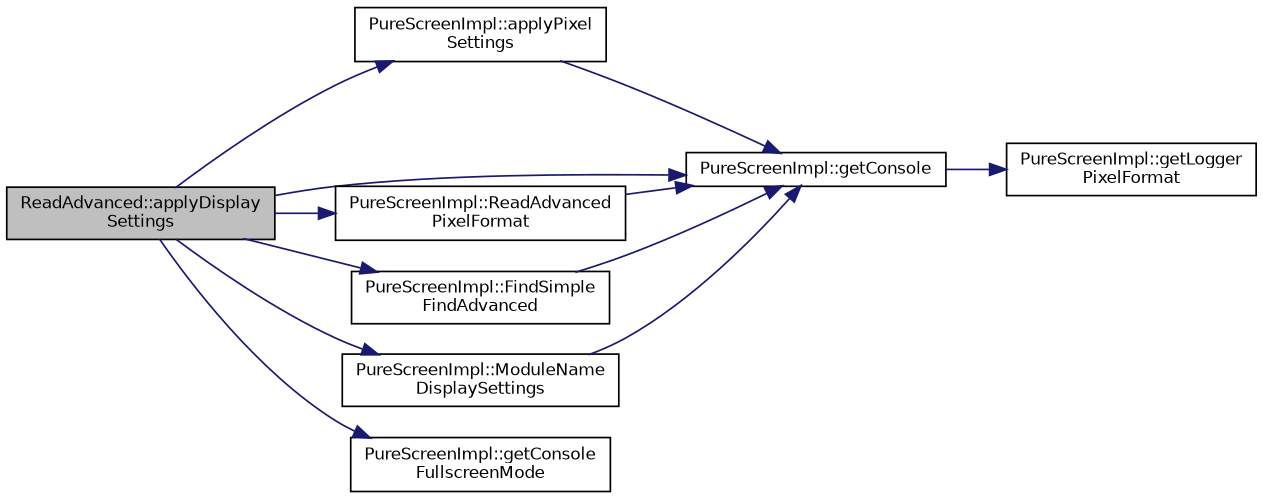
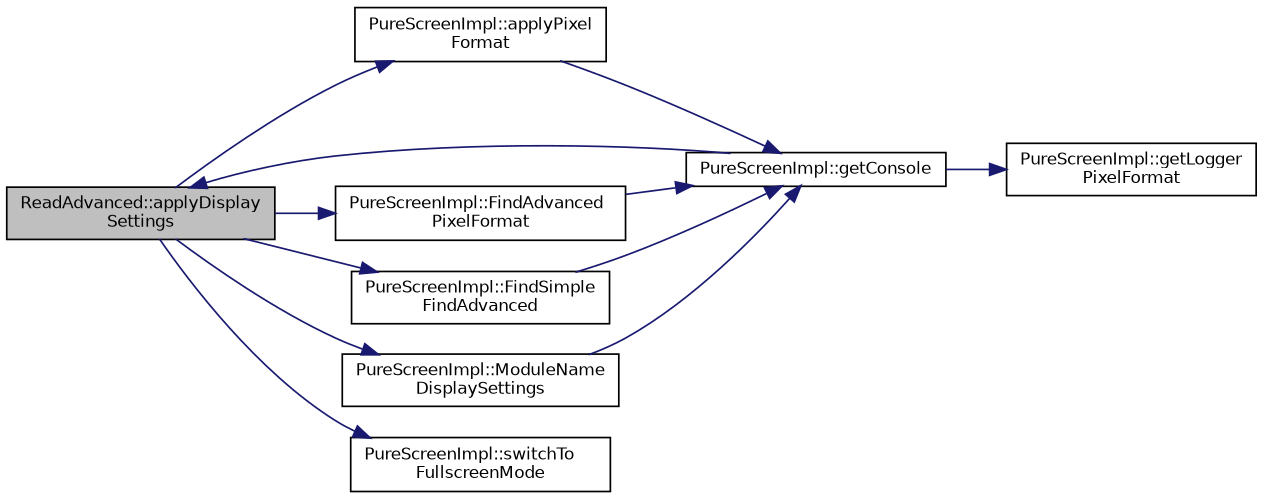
  digraph {
    rankdir=LR
    node [color=black fillcolor=white fontname=Helvetica fontsize=10 shape=record style=filled]
    edge [color=midnightblue fontname=Helvetica fontsize=10 labelfontname=Helvetica labelfontsize=10 style=solid]
    n1 [fillcolor=grey75 fontcolor=black height=0.2 label="ReadAdvanced::applyDisplay\lSettings" width=0.4]
-   n2 [height=0.2 label="PureScreenImpl::applyPixel\lSettings" width=0.4]
+   n2 [height=0.2 label="PureScreenImpl::applyPixel\lFormat" width=0.4]
    n3 [height=0.2 label="PureScreenImpl::getConsole" width=0.4]
-   n4 [height=0.2 label="PureScreenImpl::ReadAdvanced\lPixelFormat" width=0.4]
+   n4 [height=0.2 label="PureScreenImpl::FindAdvanced\lPixelFormat" width=0.4]
    n5 [height=0.2 label="PureScreenImpl::FindSimple\lFindAdvanced" width=0.4]
    n6 [height=0.2 label="PureScreenImpl::ModuleName\lDisplaySettings" width=0.4]
-   n7 [height=0.2 label="PureScreenImpl::getConsole\lFullscreenMode" width=0.4]
+   n7 [height=0.2 label="PureScreenImpl::switchTo\lFullscreenMode" width=0.4]
    n8 [height=0.2 label="PureScreenImpl::getLogger\lPixelFormat" width=0.4]
    n1 -> n2
-   n1 -> n3
+   n3 -> n1
    n1 -> n4
    n1 -> n5
    n1 -> n6
    n1 -> n7
    n2 -> n3
    n3 -> n8
    n4 -> n3
    n5 -> n3
    n6 -> n3
  }
